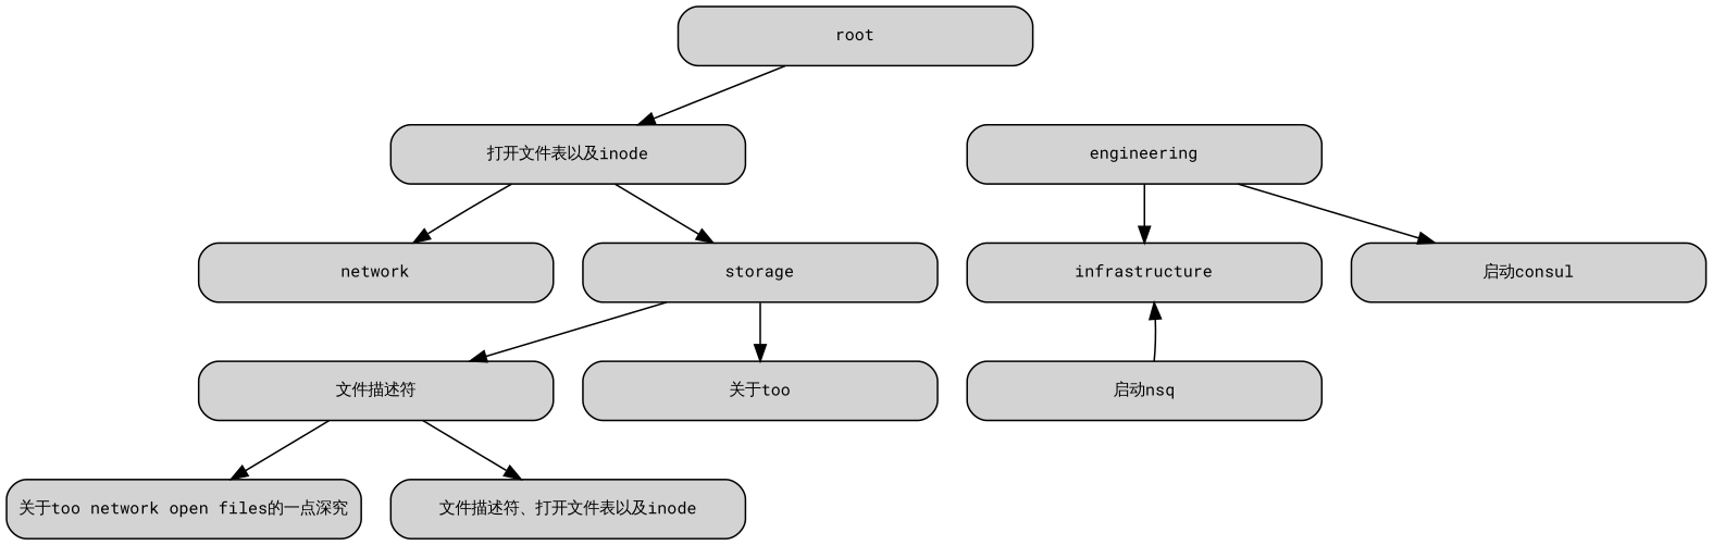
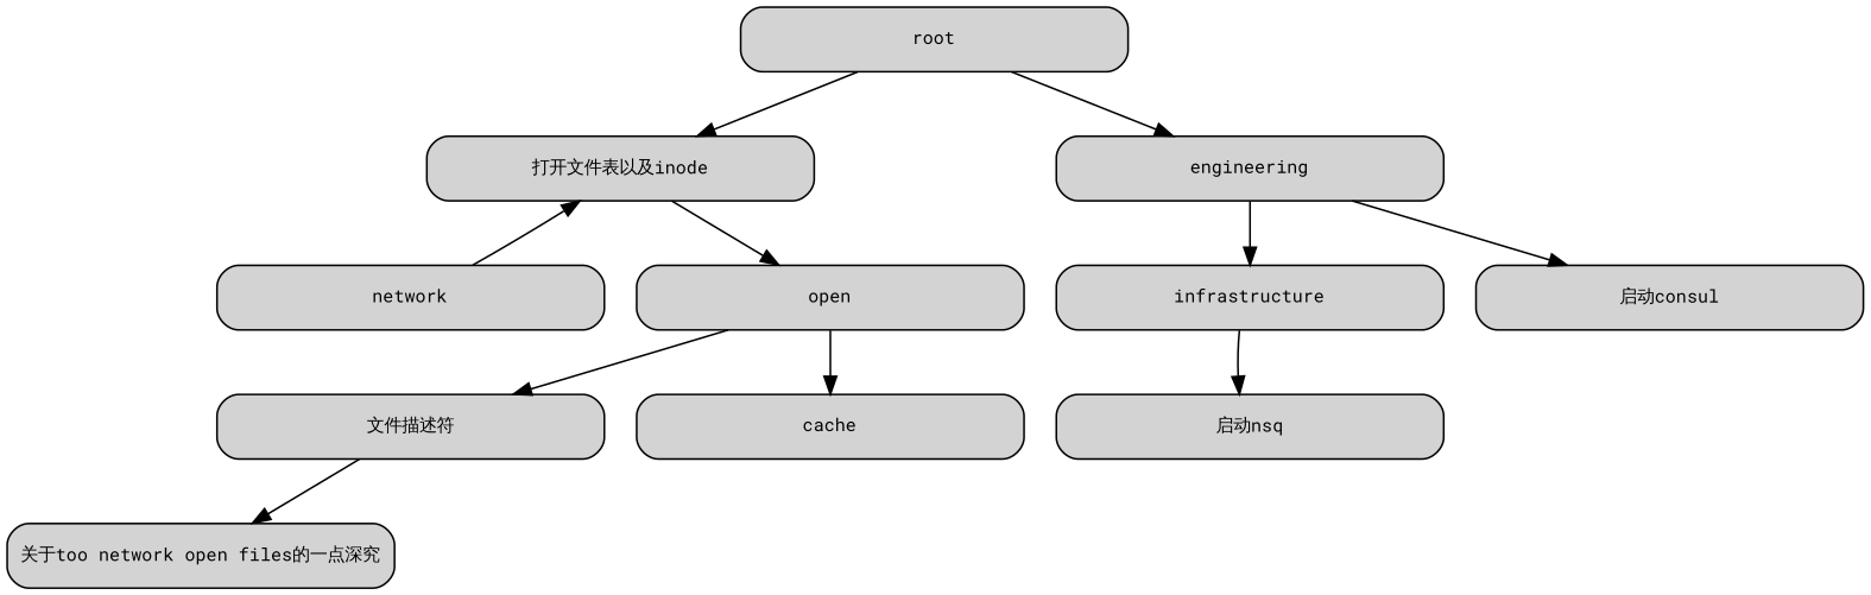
  digraph {
    fontname="Roboto Mono"
    style="rounded,filled"
    node [fixedsize=true fontname="Roboto Mono" fontsize=10 shape=box style="rounded,filled"]
    edge [fontname="Roboto Mono"]
    root [height=0.5 width=3]
    n2 [height=0.5 label="打开文件表以及inode" width=3]
    network [height=0.5 width=3]
-   storage [height=0.5 width=3]
+   storage [height=0.5 width=3 label=open]
    n5 [height=0.5 label="文件描述符" width=3]
-   cache [height=0.5 width=3 label="关于too"]
+   cache [height=0.5 width=3]
    engineering [height=0.5 width=3]
    infrastructure [height=0.5 width=3]
    n9 [height=0.5 label="关于too network open files的一点深究" width=3]
-   n10 [height=0.5 label="文件描述符、打开文件表以及inode" width=3]
    n11 [height=0.5 label="启动consul" width=3]
    n12 [height=0.5 label="启动nsq" width=3]
    subgraph sub_1 {
      root
      n2
      network
      storage
      n5
      cache
      engineering
      infrastructure
      n9
-     n10
      n11
      n12
    }
    root -> n2
-   n2 -> network
+   root -> engineering
+   network -> n2
    n2 -> storage
    storage -> n5
    storage -> cache
    n5 -> n9
-   n5 -> n10
    engineering -> infrastructure
    engineering -> n11
-   n12 -> infrastructure
+   infrastructure -> n12
  }
